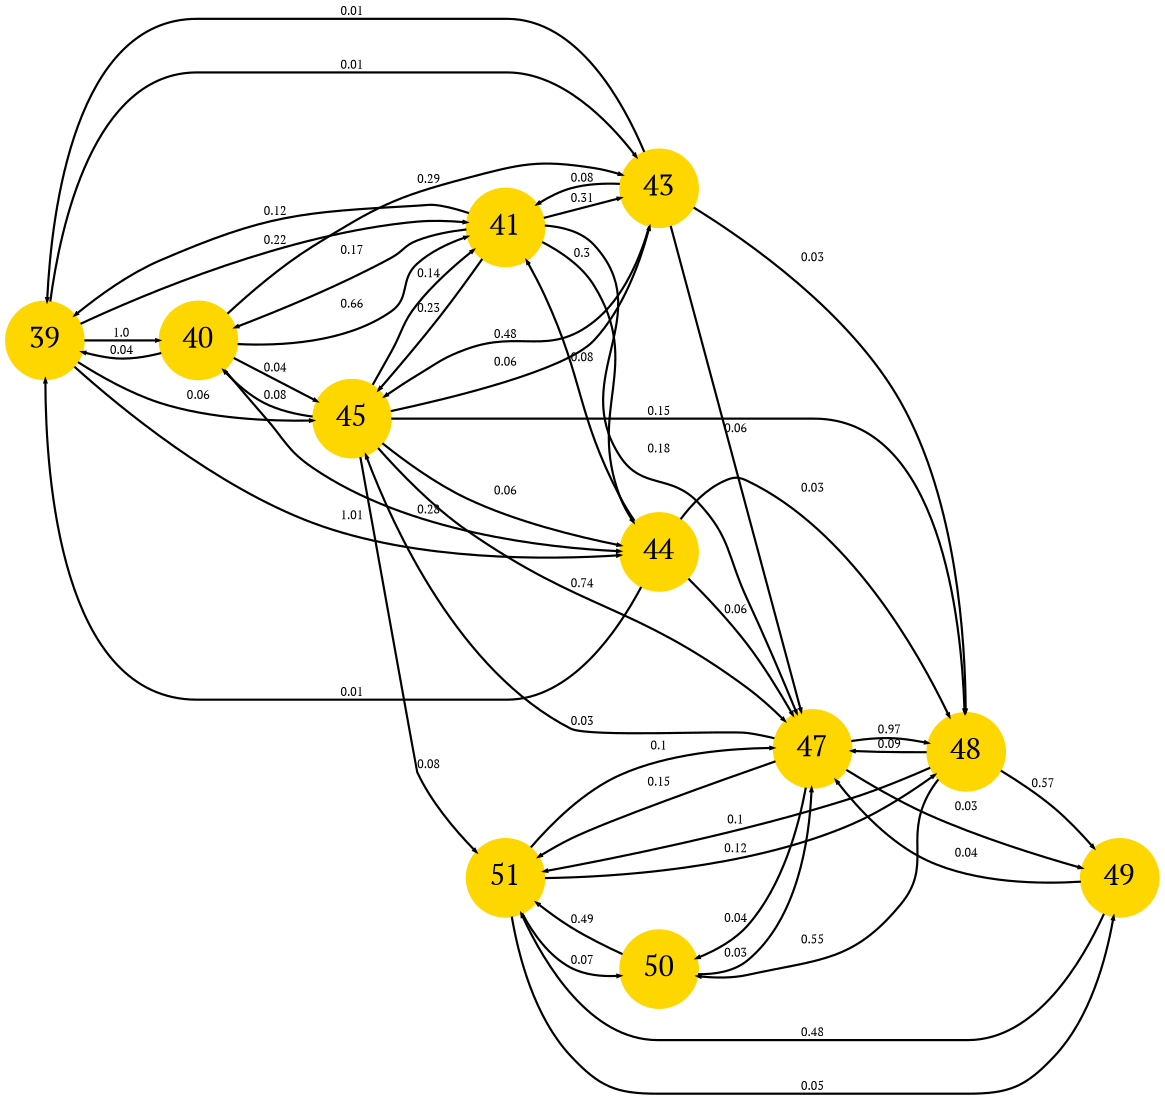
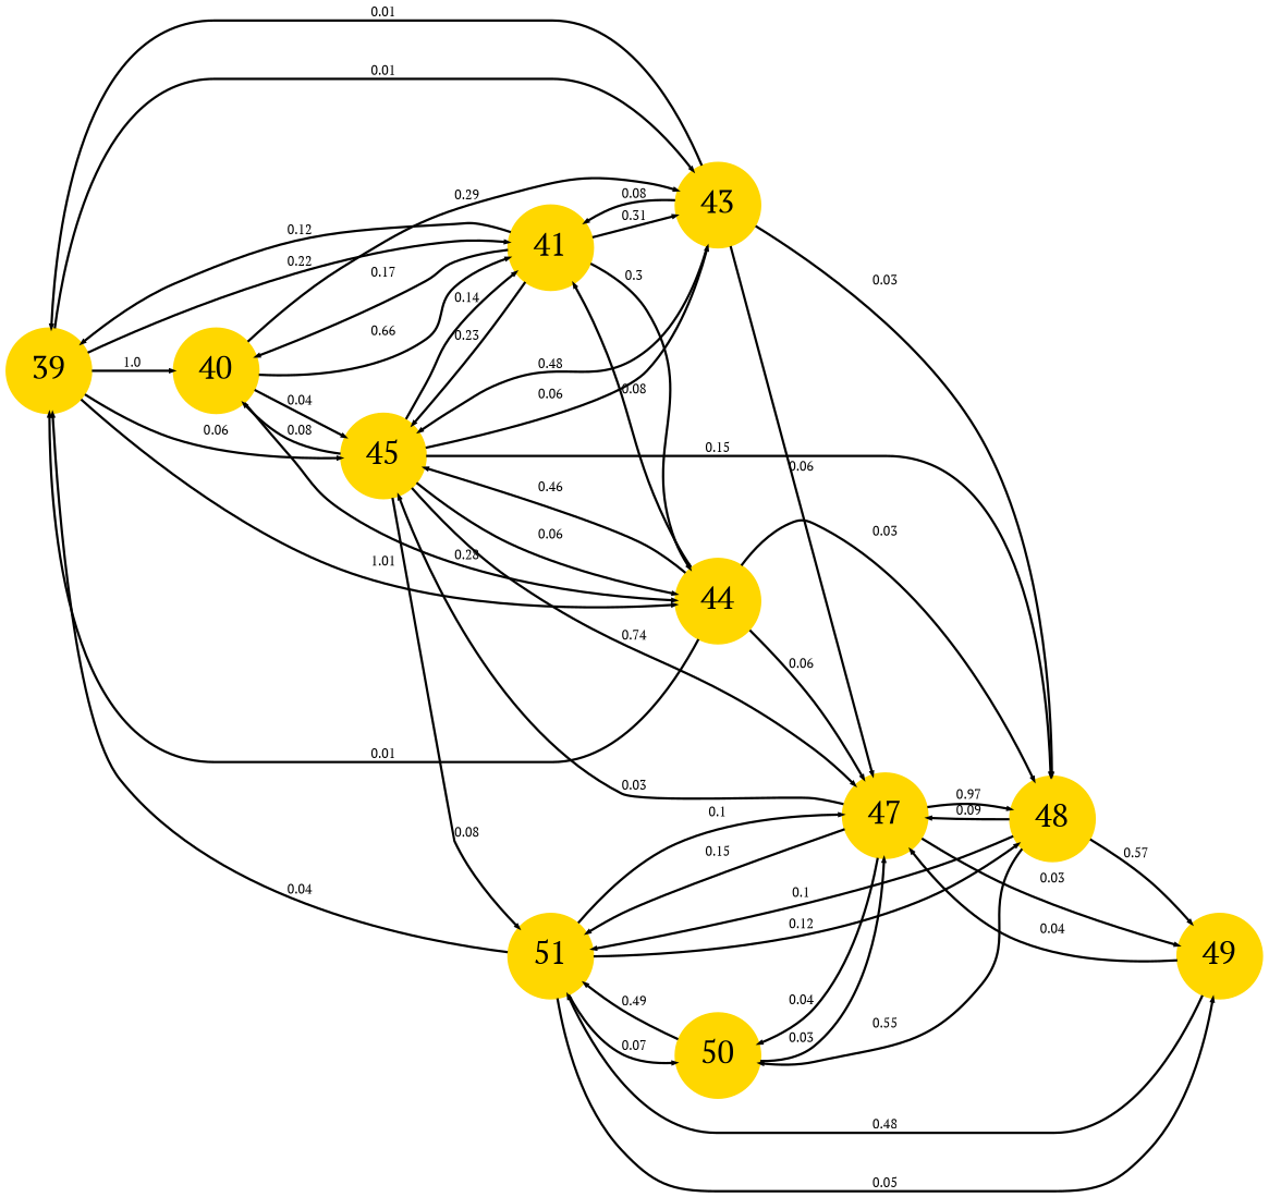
  digraph {
    fontname="PT Serif"
    nodesep=0.2
    rankdir=LR
    ranksep=0.5
    node [color=gold fixedsize=true fontname="PT Serif" fontsize=20 shape=circle style=filled]
    edge [arrowhead=normal arrowsize=0.2 fontname="PT Serif" fontsize=8 penwidth=1.5]
    39 [height=0.75 width=0.75]
    40 [height=0.75 width=0.75]
    41 [height=0.75 width=0.75]
    43 [height=0.75 width=0.75]
    44 [height=0.75 width=0.75]
    45 [height=0.75 width=0.75]
    47 [height=0.75 width=0.75]
    48 [height=0.75 width=0.75]
    51 [height=0.75 width=0.75]
    49 [height=0.75 width=0.75]
    50 [height=0.75 width=0.75]
    39 -> 40 [label=1.0]
    39 -> 41 [label=0.22]
    39 -> 43 [label=0.01]
    39 -> 44 [label=1.01]
    39 -> 45 [label=0.06]
-   40 -> 39 [label=0.04]
+   51 -> 39 [label=0.04]
    40 -> 41 [label=0.66]
    40 -> 43 [label=0.29]
    40 -> 44 [label=0.28]
    40 -> 45 [label=0.04]
    41 -> 39 [label=0.12]
    41 -> 40 [label=0.17]
    41 -> 43 [label=0.31]
    41 -> 44 [label=0.3]
    41 -> 45 [label=0.23]
-   41 -> 47 [label=0.18]
    43 -> 39 [label=0.01]
    43 -> 41 [label=0.08]
    43 -> 45 [label=0.48]
    43 -> 47 [label=0.06]
    43 -> 48 [label=0.03]
    44 -> 39 [label=0.01]
    44 -> 41 [label=0.08]
+   44 -> 45 [label=0.46]
    44 -> 47 [label=0.06]
    44 -> 48 [label=0.03]
    45 -> 40 [label=0.08]
    45 -> 41 [label=0.14]
    45 -> 43 [label=0.06]
    45 -> 44 [label=0.06]
    45 -> 47 [label=0.74]
    45 -> 48 [label=0.15]
    45 -> 51 [label=0.08]
    47 -> 45 [label=0.03]
    47 -> 48 [label=0.97]
    47 -> 51 [label=0.15]
    47 -> 49 [label=0.03]
    47 -> 50 [label=0.04]
    48 -> 47 [label=0.09]
    48 -> 51 [label=0.1]
    48 -> 49 [label=0.57]
    48 -> 50 [label=0.55]
    51 -> 47 [label=0.1]
    51 -> 48 [label=0.12]
    51 -> 49 [label=0.05]
    51 -> 50 [label=0.07]
    49 -> 47 [label=0.04]
    49 -> 51 [label=0.48]
    50 -> 47 [label=0.03]
    50 -> 51 [label=0.49]
  }
